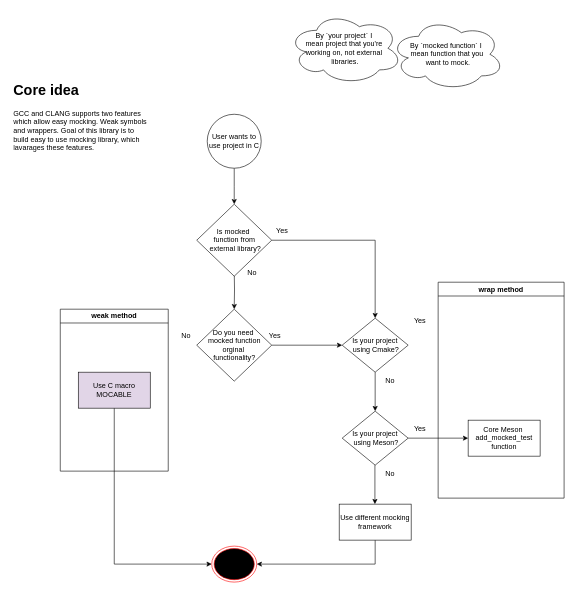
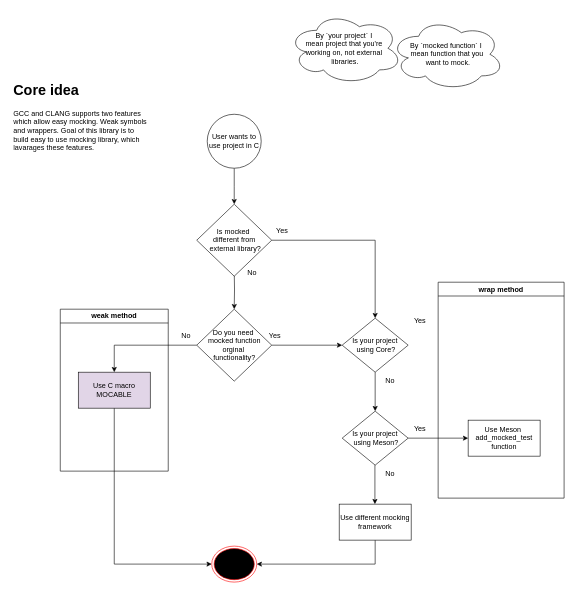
  <mxCell id="0" />
  <mxCell id="1" parent="0" />
  <mxCell id="2" value="&lt;h1 style=&quot;margin-top: 0px;&quot;&gt;Core idea&lt;/h1&gt;&lt;p&gt;GCC and CLANG supports two features which allow easy mocking. Weak symbols and wrappers. Goal of this library is to build easy to use mocking library, which lavarages these features.&lt;/p&gt;" style="text;html=1;whiteSpace=wrap;overflow=hidden;rounded=0;" vertex="1" parent="1"><mxGeometry x="20" y="130" width="230" height="160" as="geometry" /></mxCell>
  <mxCell id="3" value="" style="edgeStyle=orthogonalEdgeStyle;rounded=0;orthogonalLoop=1;jettySize=auto;html=1;" edge="1" parent="1" source="4"><mxGeometry relative="1" as="geometry"><mxPoint x="390" y="340" as="targetPoint" /></mxGeometry></mxCell>
  <mxCell id="4" value="User wants to use project in C" style="ellipse;whiteSpace=wrap;html=1;aspect=fixed;" vertex="1" parent="1"><mxGeometry x="345" y="190" width="90" height="90" as="geometry" /></mxCell>
  <mxCell id="5" value="" style="edgeStyle=orthogonalEdgeStyle;rounded=0;orthogonalLoop=1;jettySize=auto;html=1;" edge="1" parent="1" target="25"><mxGeometry relative="1" as="geometry"><mxPoint x="390" y="450" as="sourcePoint" /></mxGeometry></mxCell>
  <mxCell id="6" value="" style="endArrow=classic;html=1;rounded=0;exitX=1;exitY=0.5;exitDx=0;exitDy=0;entryX=0.5;entryY=0;entryDx=0;entryDy=0;" edge="1" parent="1" source="32" target="8"><mxGeometry width="50" height="50" relative="1" as="geometry"><mxPoint x="440" y="395" as="sourcePoint" /><mxPoint x="490" y="340" as="targetPoint" /><Array as="points"><mxPoint x="625" y="400" /></Array></mxGeometry></mxCell>
  <mxCell id="7" value="" style="edgeStyle=orthogonalEdgeStyle;rounded=0;orthogonalLoop=1;jettySize=auto;html=1;" edge="1" parent="1" source="8" target="13"><mxGeometry relative="1" as="geometry" /></mxCell>
- <mxCell id="8" value="Is your project&lt;div&gt;&amp;nbsp;using Cmake?&lt;/div&gt;" style="rhombus;whiteSpace=wrap;html=1;" vertex="1" parent="1"><mxGeometry x="570" y="530" width="110" height="90" as="geometry" /></mxCell>
+ <mxCell id="8" value="Is your project&lt;div&gt;&amp;nbsp;using Core?&lt;/div&gt;" style="rhombus;whiteSpace=wrap;html=1;" vertex="1" parent="1"><mxGeometry x="570" y="530" width="110" height="90" as="geometry" /></mxCell>
  <mxCell id="9" value="By `your project` I&amp;nbsp;&lt;div&gt;mean&amp;nbsp;&lt;span style=&quot;background-color: transparent; color: light-dark(rgb(0, 0, 0), rgb(255, 255, 255));&quot;&gt;project that you're&amp;nbsp;&lt;/span&gt;&lt;div&gt;working on, not external&amp;nbsp;&lt;/div&gt;&lt;div&gt;libraries.&lt;/div&gt;&lt;/div&gt;" style="ellipse;shape=cloud;whiteSpace=wrap;html=1;" vertex="1" parent="1"><mxGeometry x="480" y="20" width="190" height="120" as="geometry" /></mxCell>
  <mxCell id="10" value="wrap method" style="swimlane;whiteSpace=wrap;html=1;" vertex="1" parent="1"><mxGeometry x="730" y="470" width="210" height="360" as="geometry" /></mxCell>
  <mxCell id="11" value="Yes" style="text;html=1;align=center;verticalAlign=middle;whiteSpace=wrap;rounded=0;" vertex="1" parent="1"><mxGeometry x="670" y="520" width="60" height="30" as="geometry" /></mxCell>
  <mxCell id="12" value="" style="edgeStyle=orthogonalEdgeStyle;rounded=0;orthogonalLoop=1;jettySize=auto;html=1;" edge="1" parent="1" source="13" target="14"><mxGeometry relative="1" as="geometry"><mxPoint x="815" y="730" as="targetPoint" /></mxGeometry></mxCell>
  <mxCell id="13" value="Is your project&lt;div&gt;&amp;nbsp;using Meson?&lt;/div&gt;" style="rhombus;whiteSpace=wrap;html=1;" vertex="1" parent="1"><mxGeometry x="570" y="685" width="110" height="90" as="geometry" /></mxCell>
- <mxCell id="14" value="Core Meson&amp;nbsp;&lt;br&gt;add_mocked_test&lt;div&gt;function&lt;/div&gt;" style="rounded=0;whiteSpace=wrap;html=1;" vertex="1" parent="1"><mxGeometry x="780" y="700" width="120" height="60" as="geometry" /></mxCell>
+ <mxCell id="14" value="Use Meson&amp;nbsp;&lt;br&gt;add_mocked_test&lt;div&gt;function&lt;/div&gt;" style="rounded=0;whiteSpace=wrap;html=1;" vertex="1" parent="1"><mxGeometry x="780" y="700" width="120" height="60" as="geometry" /></mxCell>
  <mxCell id="15" value="No" style="text;html=1;align=center;verticalAlign=middle;whiteSpace=wrap;rounded=0;" vertex="1" parent="1"><mxGeometry x="620" y="620" width="60" height="30" as="geometry" /></mxCell>
  <mxCell id="16" value="Yes" style="text;html=1;align=center;verticalAlign=middle;whiteSpace=wrap;rounded=0;" vertex="1" parent="1"><mxGeometry x="670" y="700" width="60" height="30" as="geometry" /></mxCell>
  <mxCell id="17" value="" style="edgeStyle=orthogonalEdgeStyle;rounded=0;orthogonalLoop=1;jettySize=auto;html=1;" edge="1" parent="1"><mxGeometry relative="1" as="geometry"><mxPoint x="624.58" y="775" as="sourcePoint" /><mxPoint x="624.58" y="840" as="targetPoint" /></mxGeometry></mxCell>
  <mxCell id="18" value="No" style="text;html=1;align=center;verticalAlign=middle;whiteSpace=wrap;rounded=0;" vertex="1" parent="1"><mxGeometry x="620" y="775" width="60" height="30" as="geometry" /></mxCell>
  <mxCell id="19" value="" style="edgeStyle=orthogonalEdgeStyle;rounded=0;orthogonalLoop=1;jettySize=auto;html=1;entryX=1;entryY=0.5;entryDx=0;entryDy=0;" edge="1" parent="1" source="20" target="21"><mxGeometry relative="1" as="geometry"><mxPoint x="425" y="870" as="targetPoint" /><Array as="points"><mxPoint x="625" y="940" /></Array></mxGeometry></mxCell>
  <mxCell id="20" value="Use different mocking framework" style="rounded=0;whiteSpace=wrap;html=1;" vertex="1" parent="1"><mxGeometry x="565" y="840" width="120" height="60" as="geometry" /></mxCell>
  <mxCell id="21" value="" style="ellipse;html=1;shape=endState;fillColor=#000000;strokeColor=#ff0000;" vertex="1" parent="1"><mxGeometry x="352.5" y="910" width="75" height="60" as="geometry" /></mxCell>
  <mxCell id="22" value="Yes" style="text;html=1;align=center;verticalAlign=middle;whiteSpace=wrap;rounded=0;" vertex="1" parent="1"><mxGeometry x="440" y="370" width="60" height="30" as="geometry" /></mxCell>
  <mxCell id="23" value="" style="edgeStyle=orthogonalEdgeStyle;rounded=0;orthogonalLoop=1;jettySize=auto;html=1;" edge="1" parent="1" source="25" target="8"><mxGeometry relative="1" as="geometry" /></mxCell>
+ <mxCell id="24" value="" style="edgeStyle=orthogonalEdgeStyle;rounded=0;orthogonalLoop=1;jettySize=auto;html=1;entryX=0.5;entryY=0;entryDx=0;entryDy=0;" edge="1" parent="1" source="25" target="30"><mxGeometry relative="1" as="geometry"><mxPoint x="195" y="620" as="targetPoint" /></mxGeometry></mxCell>
  <mxCell id="25" value="Do you need&amp;nbsp;&lt;div&gt;mocked function&lt;/div&gt;&lt;div&gt;&lt;span style=&quot;background-color: transparent; color: light-dark(rgb(0, 0, 0), rgb(255, 255, 255));&quot;&gt;orginal&amp;nbsp;&lt;/span&gt;&lt;/div&gt;&lt;div&gt;&lt;span style=&quot;background-color: transparent; color: light-dark(rgb(0, 0, 0), rgb(255, 255, 255));&quot;&gt;functionality?&lt;/span&gt;&lt;/div&gt;" style="rhombus;whiteSpace=wrap;html=1;" vertex="1" parent="1"><mxGeometry x="327.5" y="515" width="125" height="120" as="geometry" /></mxCell>
  <mxCell id="26" value="No" style="text;html=1;align=center;verticalAlign=middle;whiteSpace=wrap;rounded=0;" vertex="1" parent="1"><mxGeometry x="390" y="440" width="60" height="30" as="geometry" /></mxCell>
  <mxCell id="27" value="Yes" style="text;html=1;align=center;verticalAlign=middle;whiteSpace=wrap;rounded=0;" vertex="1" parent="1"><mxGeometry x="427.5" y="545" width="60" height="30" as="geometry" /></mxCell>
  <mxCell id="28" value="No" style="text;html=1;align=center;verticalAlign=middle;whiteSpace=wrap;rounded=0;" vertex="1" parent="1"><mxGeometry x="280" y="545" width="60" height="30" as="geometry" /></mxCell>
  <mxCell id="29" value="" style="edgeStyle=orthogonalEdgeStyle;rounded=0;orthogonalLoop=1;jettySize=auto;html=1;entryX=0;entryY=0.5;entryDx=0;entryDy=0;" edge="1" parent="1" source="30" target="21"><mxGeometry relative="1" as="geometry"><mxPoint x="190" y="790" as="targetPoint" /><Array as="points"><mxPoint x="190" y="940" /></Array></mxGeometry></mxCell>
  <mxCell id="30" value="Use C macro&lt;br&gt;MOCABLE" style="rounded=0;whiteSpace=wrap;html=1;fillColor=#e1d5e7;" vertex="1" parent="1"><mxGeometry x="130" y="620" width="120" height="60" as="geometry" /></mxCell>
  <mxCell id="31" value="weak method" style="swimlane;whiteSpace=wrap;html=1;" vertex="1" parent="1"><mxGeometry x="100" y="515" width="180" height="270" as="geometry" /></mxCell>
- <mxCell id="32" value="Is mocked&amp;nbsp;&lt;div&gt;function from&lt;/div&gt;&lt;div&gt;&amp;nbsp;external library?&lt;/div&gt;" style="rhombus;whiteSpace=wrap;html=1;" vertex="1" parent="1"><mxGeometry x="327.5" y="340" width="125" height="120" as="geometry" /></mxCell>
+ <mxCell id="32" value="Is mocked&amp;nbsp;&lt;div&gt;different from&lt;/div&gt;&lt;div&gt;&amp;nbsp;external library?&lt;/div&gt;" style="rhombus;whiteSpace=wrap;html=1;" vertex="1" parent="1"><mxGeometry x="327.5" y="340" width="125" height="120" as="geometry" /></mxCell>
  <mxCell id="33" value="By `mocked function` I&amp;nbsp;&lt;div&gt;mean&amp;nbsp;&lt;span style=&quot;background-color: transparent; color: light-dark(rgb(0, 0, 0), rgb(255, 255, 255));&quot;&gt;function that you&lt;/span&gt;&lt;/div&gt;&lt;div&gt;&lt;span style=&quot;background-color: transparent; color: light-dark(rgb(0, 0, 0), rgb(255, 255, 255));&quot;&gt;&amp;nbsp;want to mock&lt;/span&gt;&lt;span style=&quot;background-color: transparent; color: light-dark(rgb(0, 0, 0), rgb(255, 255, 255));&quot;&gt;.&lt;/span&gt;&lt;/div&gt;" style="ellipse;shape=cloud;whiteSpace=wrap;html=1;" vertex="1" parent="1"><mxGeometry x="650" y="30" width="190" height="120" as="geometry" /></mxCell>
